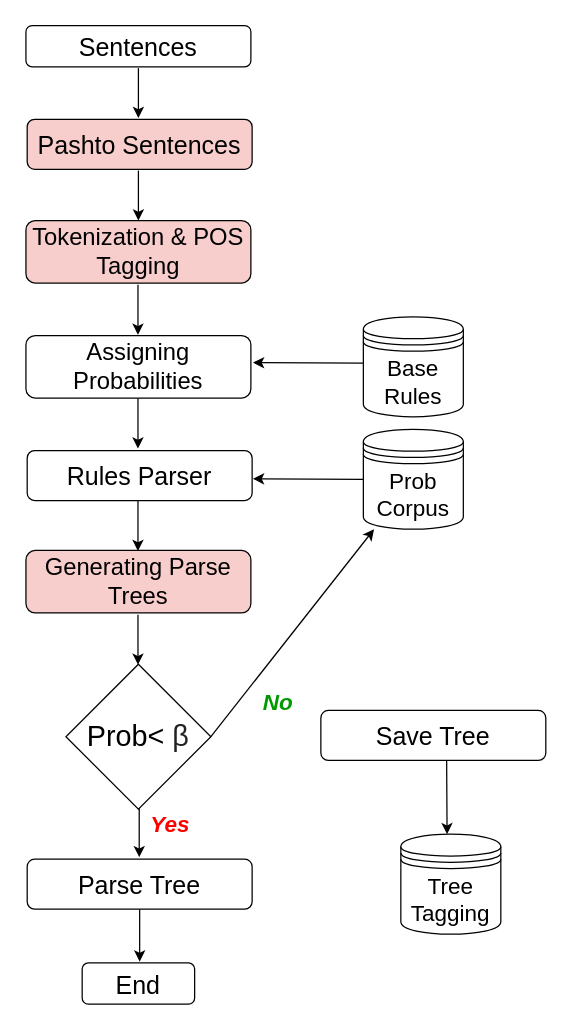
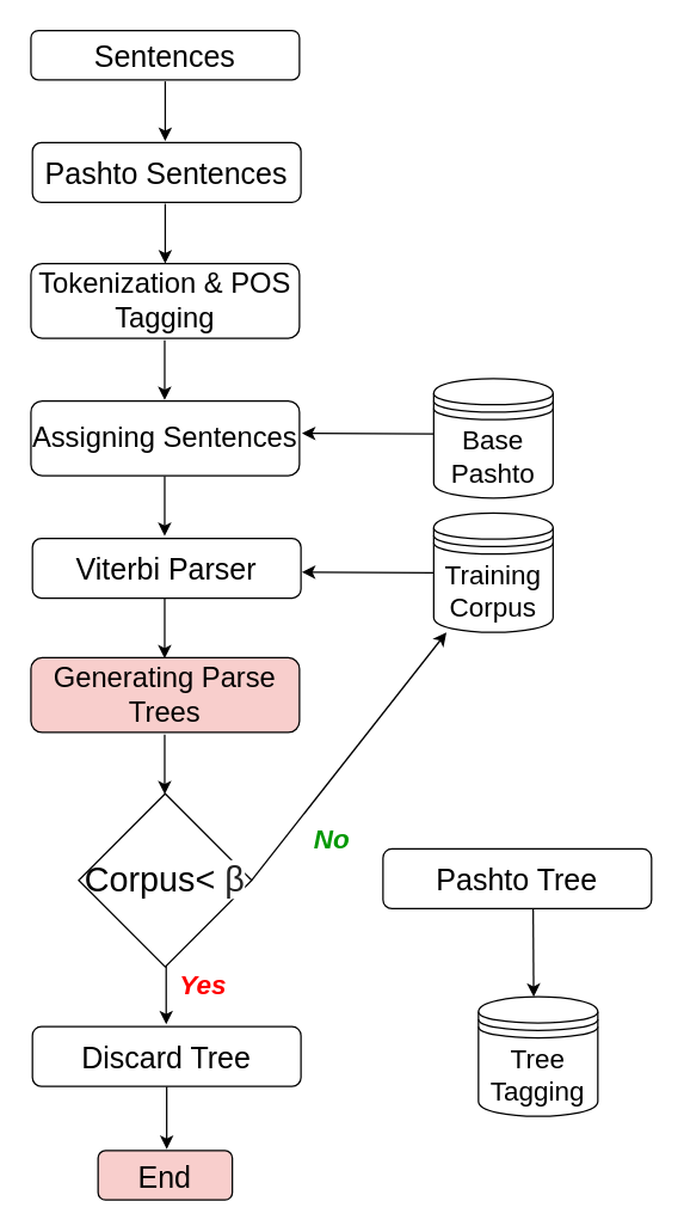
  <mxCell id="0" />
  <mxCell id="1" parent="0" />
  <mxCell id="2" value="" style="edgeStyle=orthogonalEdgeStyle;rounded=0;orthogonalLoop=1;jettySize=auto;html=1;fontSize=23;" parent="1" source="3" edge="1"><mxGeometry relative="1" as="geometry"><mxPoint x="111" y="769" as="targetPoint" /></mxGeometry></mxCell>
- <mxCell id="3" value="&lt;font style=&quot;font-size: 20px&quot;&gt;Parse Tree&lt;/font&gt;" style="rounded=1;whiteSpace=wrap;html=1;glass=0;comic=0;shadow=0;" parent="1" vertex="1"><mxGeometry x="21" y="687" width="180" height="40" as="geometry" /></mxCell>
- <mxCell id="4" value="&lt;span&gt;&lt;font style=&quot;font-size: 19px ; line-height: 120%&quot;&gt;Assigning Probabilities&lt;/font&gt;&lt;/span&gt;" style="rounded=1;whiteSpace=wrap;html=1;glass=0;comic=0;shadow=0;" parent="1" vertex="1"><mxGeometry x="20" y="268" width="180" height="50" as="geometry" /></mxCell>
+ <mxCell id="3" value="&lt;font style=&quot;font-size: 20px&quot;&gt;Discard Tree&lt;/font&gt;" style="rounded=1;whiteSpace=wrap;html=1;glass=0;comic=0;shadow=0;" parent="1" vertex="1"><mxGeometry x="21" y="687" width="180" height="40" as="geometry" /></mxCell>
+ <mxCell id="4" value="&lt;span&gt;&lt;font style=&quot;font-size: 19px ; line-height: 120%&quot;&gt;Assigning Sentences&lt;/font&gt;&lt;/span&gt;" style="rounded=1;whiteSpace=wrap;html=1;glass=0;comic=0;shadow=0;" parent="1" vertex="1"><mxGeometry x="20" y="268" width="180" height="50" as="geometry" /></mxCell>
  <mxCell id="5" value="" style="endArrow=classic;html=1;exitX=0.5;exitY=1;exitDx=0;exitDy=0;entryX=0.5;entryY=0;entryDx=0;entryDy=0;" parent="1" edge="1"><mxGeometry width="50" height="50" relative="1" as="geometry"><mxPoint x="109.647" y="227.412" as="sourcePoint" /><mxPoint x="109.647" y="267.412" as="targetPoint" /></mxGeometry></mxCell>
  <mxCell id="6" value="" style="endArrow=classic;html=1;exitX=0.5;exitY=1;exitDx=0;exitDy=0;entryX=0.5;entryY=0;entryDx=0;entryDy=0;" parent="1" edge="1"><mxGeometry width="50" height="50" relative="1" as="geometry"><mxPoint x="109.647" y="318.412" as="sourcePoint" /><mxPoint x="109.647" y="358.412" as="targetPoint" /></mxGeometry></mxCell>
  <mxCell id="7" value="" style="endArrow=classic;html=1;entryX=1;entryY=0.5;entryDx=0;entryDy=0;" parent="1" edge="1"><mxGeometry width="50" height="50" relative="1" as="geometry"><mxPoint x="290" y="383" as="sourcePoint" /><mxPoint x="201.667" y="382.667" as="targetPoint" /></mxGeometry></mxCell>
  <mxCell id="8" value="&lt;font style=&quot;font-size: 18px&quot; color=&quot;#ff0000&quot;&gt;&lt;b&gt;&lt;i&gt;Yes&lt;/i&gt;&lt;/b&gt;&lt;/font&gt;" style="text;html=1;resizable=0;points=[];autosize=1;align=left;verticalAlign=top;spacingTop=-4;" parent="1" vertex="1"><mxGeometry x="118" y="647" width="50" height="20" as="geometry" /></mxCell>
  <mxCell id="9" value="&lt;font style=&quot;font-size: 18px&quot; color=&quot;#009900&quot;&gt;&lt;b&gt;&lt;i&gt;No&lt;/i&gt;&lt;/b&gt;&lt;/font&gt;" style="text;html=1;resizable=0;points=[];autosize=1;align=left;verticalAlign=top;spacingTop=-4;" parent="1" vertex="1"><mxGeometry x="208" y="548.5" width="40" height="20" as="geometry" /></mxCell>
  <mxCell id="10" value="" style="endArrow=classic;html=1;exitX=0.5;exitY=1;exitDx=0;exitDy=0;entryX=0.5;entryY=0;entryDx=0;entryDy=0;" parent="1" edge="1"><mxGeometry width="50" height="50" relative="1" as="geometry"><mxPoint x="109.647" y="400.412" as="sourcePoint" /><mxPoint x="109.647" y="440.412" as="targetPoint" /></mxGeometry></mxCell>
  <mxCell id="11" value="" style="endArrow=classic;html=1;exitX=0.5;exitY=1;exitDx=0;exitDy=0;entryX=0.5;entryY=0;entryDx=0;entryDy=0;" parent="1" edge="1"><mxGeometry width="50" height="50" relative="1" as="geometry"><mxPoint x="110.647" y="645.412" as="sourcePoint" /><mxPoint x="110.647" y="685.412" as="targetPoint" /></mxGeometry></mxCell>
  <mxCell id="12" value="" style="endArrow=classic;html=1;entryX=1;entryY=0.5;entryDx=0;entryDy=0;" parent="1" edge="1"><mxGeometry width="50" height="50" relative="1" as="geometry"><mxPoint x="290" y="290" as="sourcePoint" /><mxPoint x="201.667" y="289.667" as="targetPoint" /></mxGeometry></mxCell>
- <mxCell id="13" value="&lt;font style=&quot;font-size: 20px&quot;&gt;&lt;span&gt;Save Tree&lt;/span&gt;&lt;/font&gt;" style="rounded=1;whiteSpace=wrap;html=1;glass=0;comic=0;shadow=0;fontStyle=0" parent="1" vertex="1"><mxGeometry x="256" y="568" width="180" height="40" as="geometry" /></mxCell>
+ <mxCell id="13" value="&lt;font style=&quot;font-size: 20px&quot;&gt;&lt;span&gt;Pashto Tree&lt;/span&gt;&lt;/font&gt;" style="rounded=1;whiteSpace=wrap;html=1;glass=0;comic=0;shadow=0;fontStyle=0" parent="1" vertex="1"><mxGeometry x="256" y="568" width="180" height="40" as="geometry" /></mxCell>
  <mxCell id="14" value="" style="endArrow=classic;html=1;exitX=1;exitY=0.5;exitDx=0;exitDy=0;" parent="1" source="18" target="28" edge="1"><mxGeometry width="50" height="50" relative="1" as="geometry"><mxPoint x="256" y="590" as="sourcePoint" /><mxPoint x="280" y="677" as="targetPoint" /></mxGeometry></mxCell>
  <mxCell id="15" value="&lt;span&gt;&lt;font style=&quot;font-size: 19px ; line-height: 120%&quot;&gt;Generating Parse Trees&lt;/font&gt;&lt;/span&gt;" style="rounded=1;whiteSpace=wrap;html=1;glass=0;comic=0;shadow=0;fillColor=#f8cecc;" parent="1" vertex="1"><mxGeometry x="20" y="440" width="180" height="50" as="geometry" /></mxCell>
- <mxCell id="16" value="&lt;font style=&quot;font-size: 20px&quot;&gt;Rules Parser&lt;/font&gt;" style="rounded=1;whiteSpace=wrap;html=1;glass=0;comic=0;shadow=0;" parent="1" vertex="1"><mxGeometry x="21" y="360" width="180" height="40" as="geometry" /></mxCell>
+ <mxCell id="16" value="&lt;font style=&quot;font-size: 20px&quot;&gt;Viterbi Parser&lt;/font&gt;" style="rounded=1;whiteSpace=wrap;html=1;glass=0;comic=0;shadow=0;" parent="1" vertex="1"><mxGeometry x="21" y="360" width="180" height="40" as="geometry" /></mxCell>
  <mxCell id="17" value="" style="endArrow=classic;html=1;exitX=0.5;exitY=1;exitDx=0;exitDy=0;entryX=0.5;entryY=0;entryDx=0;entryDy=0;" parent="1" edge="1"><mxGeometry width="50" height="50" relative="1" as="geometry"><mxPoint x="109.647" y="491.412" as="sourcePoint" /><mxPoint x="109.647" y="531.412" as="targetPoint" /></mxGeometry></mxCell>
- <mxCell id="18" value="Prob&amp;lt;&amp;nbsp;&lt;span style=&quot;color: rgb(34 , 34 , 34) ; font-family: &amp;#34;arial&amp;#34; , sans-serif ; text-align: left ; background-color: rgb(255 , 255 , 255)&quot;&gt;&lt;font style=&quot;font-size: 23px&quot;&gt;β&lt;/font&gt;&lt;/span&gt;" style="rhombus;whiteSpace=wrap;html=1;fontStyle=0;fontSize=23;" parent="1" vertex="1"><mxGeometry x="52" y="531" width="116" height="116" as="geometry" /></mxCell>
- <mxCell id="19" value="&lt;span&gt;&lt;font style=&quot;font-size: 19px ; line-height: 120%&quot;&gt;Tokenization &amp;amp; POS Tagging&lt;/font&gt;&lt;/span&gt;" style="rounded=1;whiteSpace=wrap;html=1;glass=0;comic=0;shadow=0;fillColor=#f8cecc;" parent="1" vertex="1"><mxGeometry x="20" y="176" width="180" height="50" as="geometry" /></mxCell>
- <mxCell id="20" value="&lt;font style=&quot;font-size: 20px&quot;&gt;Pashto Sentences&lt;/font&gt;" style="rounded=1;whiteSpace=wrap;html=1;glass=0;comic=0;shadow=0;fillColor=#f8cecc;" parent="1" vertex="1"><mxGeometry x="21" y="95" width="180" height="40" as="geometry" /></mxCell>
+ <mxCell id="18" value="Corpus&amp;lt;&amp;nbsp;&lt;span style=&quot;color: rgb(34 , 34 , 34) ; font-family: &amp;#34;arial&amp;#34; , sans-serif ; text-align: left ; background-color: rgb(255 , 255 , 255)&quot;&gt;&lt;font style=&quot;font-size: 23px&quot;&gt;β&lt;/font&gt;&lt;/span&gt;" style="rhombus;whiteSpace=wrap;html=1;fontStyle=0;fontSize=23;" parent="1" vertex="1"><mxGeometry x="52" y="531" width="116" height="116" as="geometry" /></mxCell>
+ <mxCell id="19" value="&lt;span&gt;&lt;font style=&quot;font-size: 19px ; line-height: 120%&quot;&gt;Tokenization &amp;amp; POS Tagging&lt;/font&gt;&lt;/span&gt;" style="rounded=1;whiteSpace=wrap;html=1;glass=0;comic=0;shadow=0;" parent="1" vertex="1"><mxGeometry x="20" y="176" width="180" height="50" as="geometry" /></mxCell>
+ <mxCell id="20" value="&lt;font style=&quot;font-size: 20px&quot;&gt;Pashto Sentences&lt;/font&gt;" style="rounded=1;whiteSpace=wrap;html=1;glass=0;comic=0;shadow=0;" parent="1" vertex="1"><mxGeometry x="21" y="95" width="180" height="40" as="geometry" /></mxCell>
  <mxCell id="21" value="" style="endArrow=classic;html=1;exitX=0.5;exitY=1;exitDx=0;exitDy=0;entryX=0.5;entryY=0;entryDx=0;entryDy=0;" parent="1" edge="1"><mxGeometry width="50" height="50" relative="1" as="geometry"><mxPoint x="110" y="136" as="sourcePoint" /><mxPoint x="110" y="176" as="targetPoint" /></mxGeometry></mxCell>
- <mxCell id="22" value="&lt;font style=&quot;font-size: 20px&quot;&gt;End&lt;/font&gt;" style="rounded=1;whiteSpace=wrap;html=1;glass=0;comic=0;shadow=0;" parent="1" vertex="1"><mxGeometry x="65" y="770" width="90" height="33" as="geometry" /></mxCell>
+ <mxCell id="22" value="&lt;font style=&quot;font-size: 20px&quot;&gt;End&lt;/font&gt;" style="rounded=1;whiteSpace=wrap;html=1;glass=0;comic=0;shadow=0;fillColor=#f8cecc;" parent="1" vertex="1"><mxGeometry x="65" y="770" width="90" height="33" as="geometry" /></mxCell>
  <mxCell id="23" value="&lt;font style=&quot;font-size: 20px&quot;&gt;Sentences&lt;/font&gt;" style="rounded=1;whiteSpace=wrap;html=1;glass=0;comic=0;shadow=0;" parent="1" vertex="1"><mxGeometry x="20" y="20" width="180" height="33" as="geometry" /></mxCell>
  <mxCell id="24" value="" style="endArrow=classic;html=1;exitX=0.5;exitY=1;exitDx=0;exitDy=0;entryX=0.5;entryY=0;entryDx=0;entryDy=0;" parent="1" edge="1"><mxGeometry width="50" height="50" relative="1" as="geometry"><mxPoint x="110" y="54" as="sourcePoint" /><mxPoint x="110" y="94" as="targetPoint" /></mxGeometry></mxCell>
  <mxCell id="25" value="&lt;font style=&quot;font-size: 18px&quot;&gt;Tree Tagging&lt;/font&gt;" style="shape=datastore;whiteSpace=wrap;html=1;" parent="1" vertex="1"><mxGeometry x="320" y="667" width="80" height="80" as="geometry" /></mxCell>
  <mxCell id="26" value="" style="endArrow=classic;html=1;exitX=0.5;exitY=1;exitDx=0;exitDy=0;" parent="1" edge="1"><mxGeometry width="50" height="50" relative="1" as="geometry"><mxPoint x="356.647" y="608.412" as="sourcePoint" /><mxPoint x="357" y="667" as="targetPoint" /></mxGeometry></mxCell>
- <mxCell id="27" value="&lt;font style=&quot;font-size: 18px&quot;&gt;Base Rules&lt;/font&gt;" style="shape=datastore;whiteSpace=wrap;html=1;" parent="1" vertex="1"><mxGeometry x="290" y="253" width="80" height="80" as="geometry" /></mxCell>
- <mxCell id="28" value="&lt;font style=&quot;font-size: 18px&quot;&gt;Prob Corpus&lt;/font&gt;" style="shape=datastore;whiteSpace=wrap;html=1;" parent="1" vertex="1"><mxGeometry x="290" y="343" width="80" height="80" as="geometry" /></mxCell>
+ <mxCell id="27" value="&lt;font style=&quot;font-size: 18px&quot;&gt;Base Pashto&lt;/font&gt;" style="shape=datastore;whiteSpace=wrap;html=1;" parent="1" vertex="1"><mxGeometry x="290" y="253" width="80" height="80" as="geometry" /></mxCell>
+ <mxCell id="28" value="&lt;font style=&quot;font-size: 18px&quot;&gt;Training Corpus&lt;/font&gt;" style="shape=datastore;whiteSpace=wrap;html=1;" parent="1" vertex="1"><mxGeometry x="290" y="343" width="80" height="80" as="geometry" /></mxCell>
